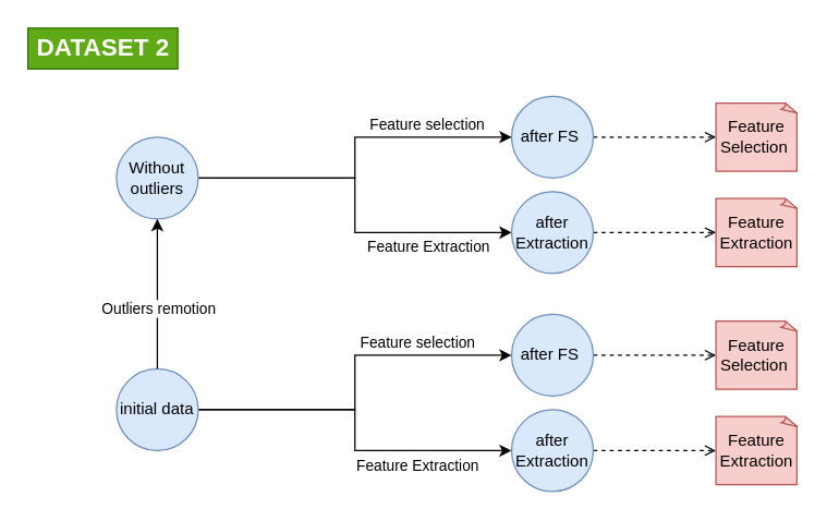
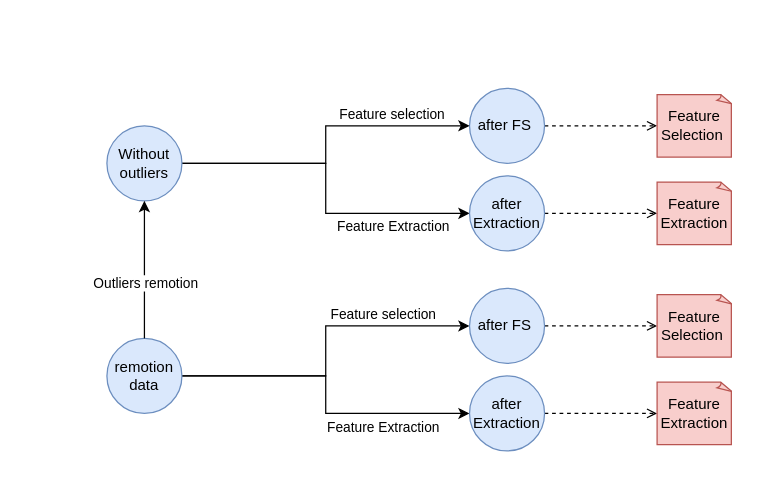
  <mxCell id="0" />
  <mxCell id="1" parent="0" />
  <mxCell id="2" style="edgeStyle=orthogonalEdgeStyle;rounded=0;orthogonalLoop=1;jettySize=auto;html=1;" parent="1" source="4" target="19" edge="1"><mxGeometry relative="1" as="geometry" /></mxCell>
  <mxCell id="3" style="edgeStyle=orthogonalEdgeStyle;rounded=0;orthogonalLoop=1;jettySize=auto;html=1;entryX=0;entryY=0.5;entryDx=0;entryDy=0;" parent="1" source="4" target="22" edge="1"><mxGeometry relative="1" as="geometry" /></mxCell>
- <mxCell id="4" value="initial data" style="ellipse;whiteSpace=wrap;html=1;aspect=fixed;fillColor=#dae8fc;strokeColor=#6c8ebf;" parent="1" vertex="1"><mxGeometry x="85" y="270" width="60" height="60" as="geometry" /></mxCell>
+ <mxCell id="4" value="remotion data" style="ellipse;whiteSpace=wrap;html=1;aspect=fixed;fillColor=#dae8fc;strokeColor=#6c8ebf;" parent="1" vertex="1"><mxGeometry x="85" y="270" width="60" height="60" as="geometry" /></mxCell>
  <mxCell id="5" style="edgeStyle=orthogonalEdgeStyle;rounded=0;orthogonalLoop=1;jettySize=auto;html=1;dashed=1;endArrow=open;endFill=0;entryX=0;entryY=0.5;entryDx=0;entryDy=0;entryPerimeter=0;" parent="1" source="6" target="7" edge="1"><mxGeometry relative="1" as="geometry"><mxPoint x="505" y="100" as="targetPoint" /></mxGeometry></mxCell>
  <mxCell id="6" value="after FS&amp;nbsp;" style="ellipse;whiteSpace=wrap;html=1;aspect=fixed;fillColor=#dae8fc;strokeColor=#6c8ebf;" parent="1" vertex="1"><mxGeometry x="375" y="70" width="60" height="60" as="geometry" /></mxCell>
  <mxCell id="7" value="Feature Selection&amp;nbsp;" style="whiteSpace=wrap;html=1;shape=mxgraph.basic.document;fillColor=#f8cecc;strokeColor=#b85450;" parent="1" vertex="1"><mxGeometry x="525" y="75" width="60" height="50" as="geometry" /></mxCell>
  <mxCell id="8" style="edgeStyle=orthogonalEdgeStyle;rounded=0;orthogonalLoop=1;jettySize=auto;html=1;entryX=0;entryY=0.5;entryDx=0;entryDy=0;" parent="1" source="12" target="6" edge="1"><mxGeometry relative="1" as="geometry" /></mxCell>
  <mxCell id="9" value="Feature selection" style="edgeLabel;html=1;align=center;verticalAlign=middle;resizable=0;points=[];" parent="8" vertex="1" connectable="0"><mxGeometry x="0.312" y="2" relative="1" as="geometry"><mxPoint x="26" y="-8" as="offset" /></mxGeometry></mxCell>
  <mxCell id="10" style="edgeStyle=orthogonalEdgeStyle;rounded=0;orthogonalLoop=1;jettySize=auto;html=1;entryX=0;entryY=0.5;entryDx=0;entryDy=0;" parent="1" source="12" target="16" edge="1"><mxGeometry relative="1" as="geometry" /></mxCell>
  <mxCell id="11" value="Feature Extraction" style="edgeLabel;html=1;align=center;verticalAlign=middle;resizable=0;points=[];" parent="10" vertex="1" connectable="0"><mxGeometry x="0.646" y="-2" relative="1" as="geometry"><mxPoint x="-14" y="8" as="offset" /></mxGeometry></mxCell>
  <mxCell id="12" value="Without outliers" style="ellipse;whiteSpace=wrap;html=1;aspect=fixed;fillColor=#dae8fc;strokeColor=#6c8ebf;" parent="1" vertex="1"><mxGeometry x="85" y="100" width="60" height="60" as="geometry" /></mxCell>
  <mxCell id="13" value="" style="endArrow=classic;html=1;exitX=0.5;exitY=0;exitDx=0;exitDy=0;entryX=0.5;entryY=1;entryDx=0;entryDy=0;" parent="1" source="4" target="12" edge="1"><mxGeometry width="50" height="50" relative="1" as="geometry"><mxPoint x="445" y="250" as="sourcePoint" /><mxPoint x="495" y="200" as="targetPoint" /></mxGeometry></mxCell>
  <mxCell id="14" value="Outliers remotion" style="edgeLabel;html=1;align=center;verticalAlign=middle;resizable=0;points=[];rotation=0;" parent="13" vertex="1" connectable="0"><mxGeometry x="-0.167" relative="1" as="geometry"><mxPoint y="1.0" as="offset" /></mxGeometry></mxCell>
  <mxCell id="15" style="edgeStyle=orthogonalEdgeStyle;rounded=0;orthogonalLoop=1;jettySize=auto;html=1;dashed=1;endArrow=open;endFill=0;" parent="1" source="16" target="17" edge="1"><mxGeometry relative="1" as="geometry" /></mxCell>
  <mxCell id="16" value="after Extraction" style="ellipse;whiteSpace=wrap;html=1;aspect=fixed;fillColor=#dae8fc;strokeColor=#6c8ebf;" parent="1" vertex="1"><mxGeometry x="375" y="140" width="60" height="60" as="geometry" /></mxCell>
  <mxCell id="17" value="Feature Extraction" style="whiteSpace=wrap;html=1;shape=mxgraph.basic.document;fillColor=#f8cecc;strokeColor=#b85450;" parent="1" vertex="1"><mxGeometry x="525" y="145" width="60" height="50" as="geometry" /></mxCell>
  <mxCell id="18" style="edgeStyle=orthogonalEdgeStyle;rounded=0;orthogonalLoop=1;jettySize=auto;html=1;dashed=1;endArrow=open;endFill=0;entryX=0;entryY=0.5;entryDx=0;entryDy=0;entryPerimeter=0;" parent="1" source="19" target="20" edge="1"><mxGeometry relative="1" as="geometry"><mxPoint x="515" y="260" as="targetPoint" /></mxGeometry></mxCell>
  <mxCell id="19" value="after FS&amp;nbsp;" style="ellipse;whiteSpace=wrap;html=1;aspect=fixed;fillColor=#dae8fc;strokeColor=#6c8ebf;" parent="1" vertex="1"><mxGeometry x="375" y="230" width="60" height="60" as="geometry" /></mxCell>
  <mxCell id="20" value="Feature Selection&amp;nbsp;" style="whiteSpace=wrap;html=1;shape=mxgraph.basic.document;fillColor=#f8cecc;strokeColor=#b85450;" parent="1" vertex="1"><mxGeometry x="525" y="235" width="60" height="50" as="geometry" /></mxCell>
  <mxCell id="21" style="edgeStyle=orthogonalEdgeStyle;rounded=0;orthogonalLoop=1;jettySize=auto;html=1;dashed=1;endArrow=open;endFill=0;" parent="1" source="22" target="23" edge="1"><mxGeometry relative="1" as="geometry" /></mxCell>
  <mxCell id="22" value="after Extraction" style="ellipse;whiteSpace=wrap;html=1;aspect=fixed;fillColor=#dae8fc;strokeColor=#6c8ebf;" parent="1" vertex="1"><mxGeometry x="375" y="300" width="60" height="60" as="geometry" /></mxCell>
  <mxCell id="23" value="Feature Extraction" style="whiteSpace=wrap;html=1;shape=mxgraph.basic.document;fillColor=#f8cecc;strokeColor=#b85450;" parent="1" vertex="1"><mxGeometry x="525" y="305" width="60" height="50" as="geometry" /></mxCell>
  <mxCell id="24" value="Feature selection" style="edgeLabel;html=1;align=center;verticalAlign=middle;resizable=0;points=[];" parent="1" vertex="1" connectable="0"><mxGeometry x="305" y="250" as="geometry" /></mxCell>
  <mxCell id="25" value="Feature Extraction" style="edgeLabel;html=1;align=center;verticalAlign=middle;resizable=0;points=[];" parent="1" vertex="1" connectable="0"><mxGeometry x="305" y="340" as="geometry" /></mxCell>
- <mxCell id="26" value="DATASET 2" style="text;html=1;align=center;verticalAlign=middle;resizable=0;points=[];autosize=1;fontStyle=1;fillColor=#60a917;strokeColor=#2D7600;fontColor=#ffffff;fontSize=18;" vertex="1" parent="1"><mxGeometry x="20" y="20" width="110" height="30" as="geometry" /></mxCell>
